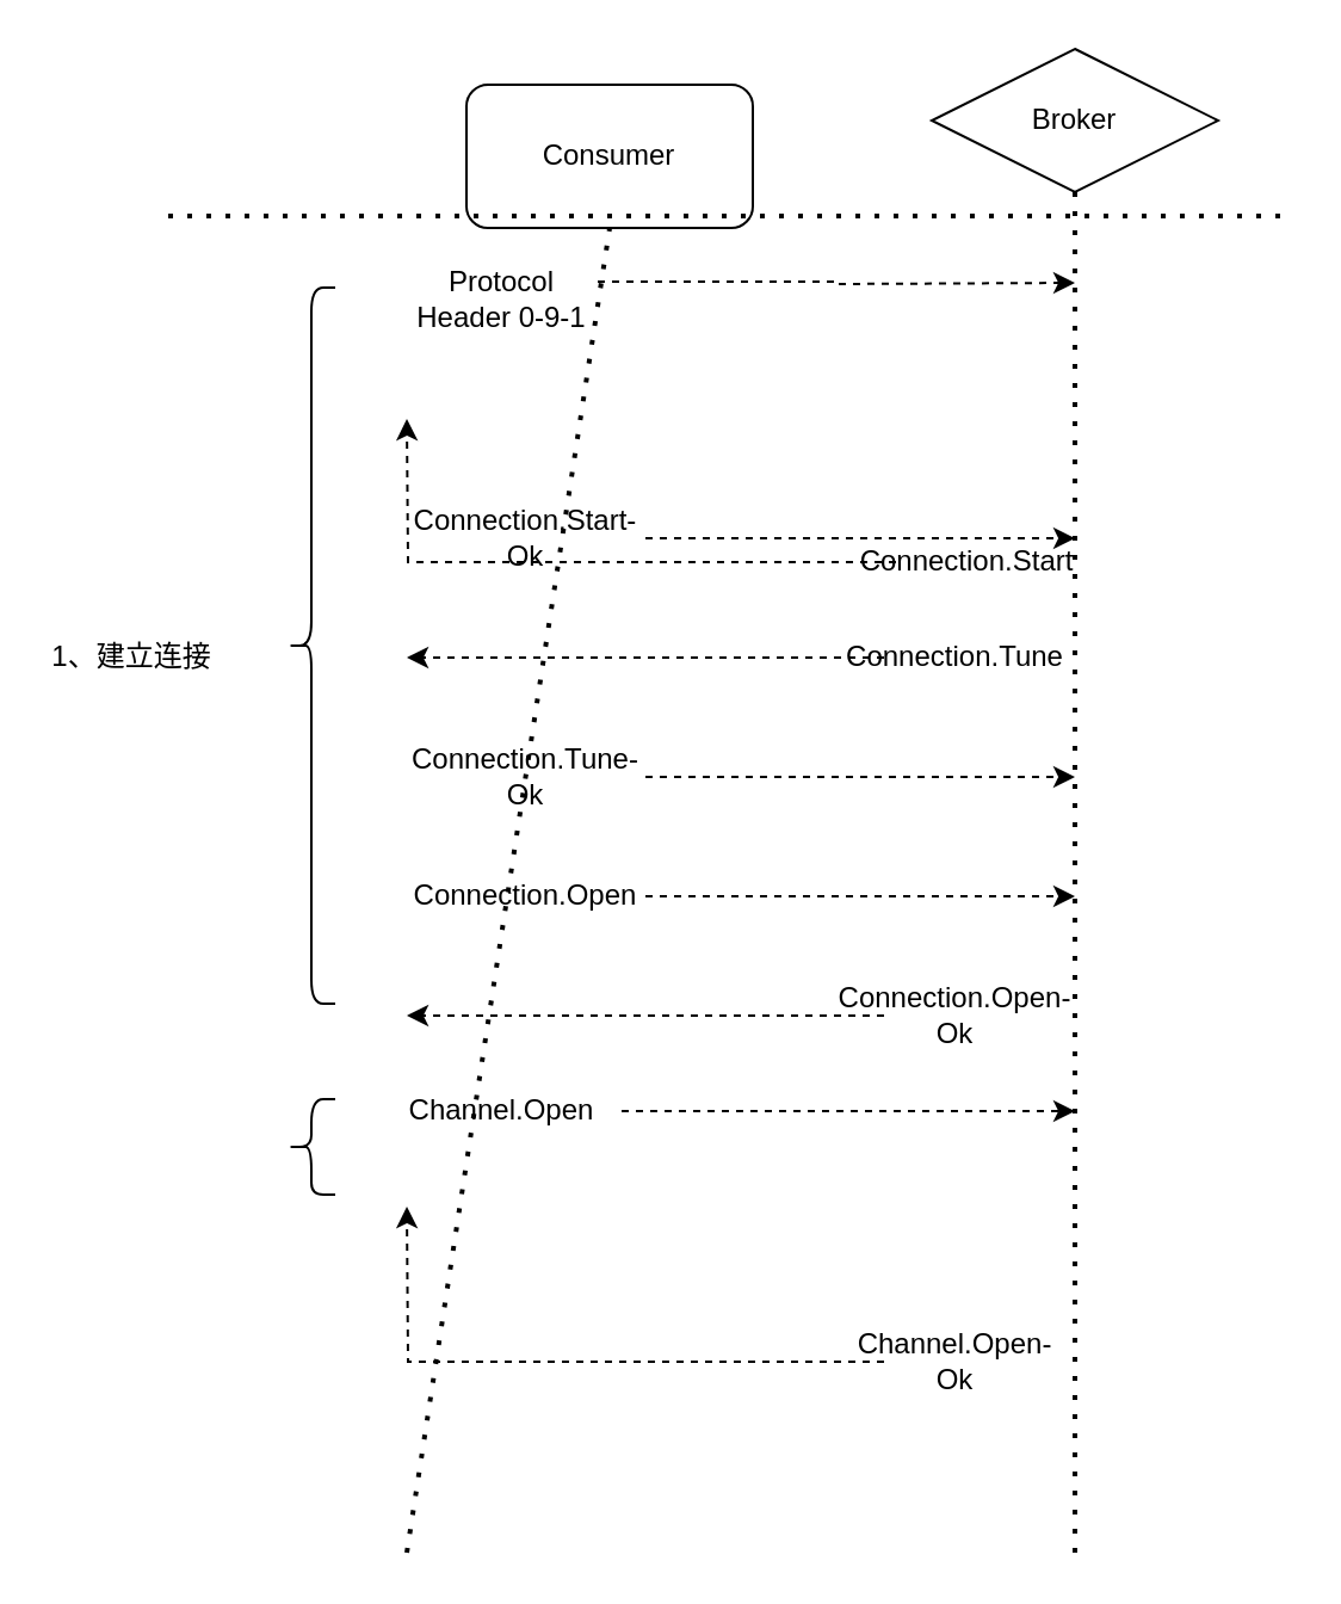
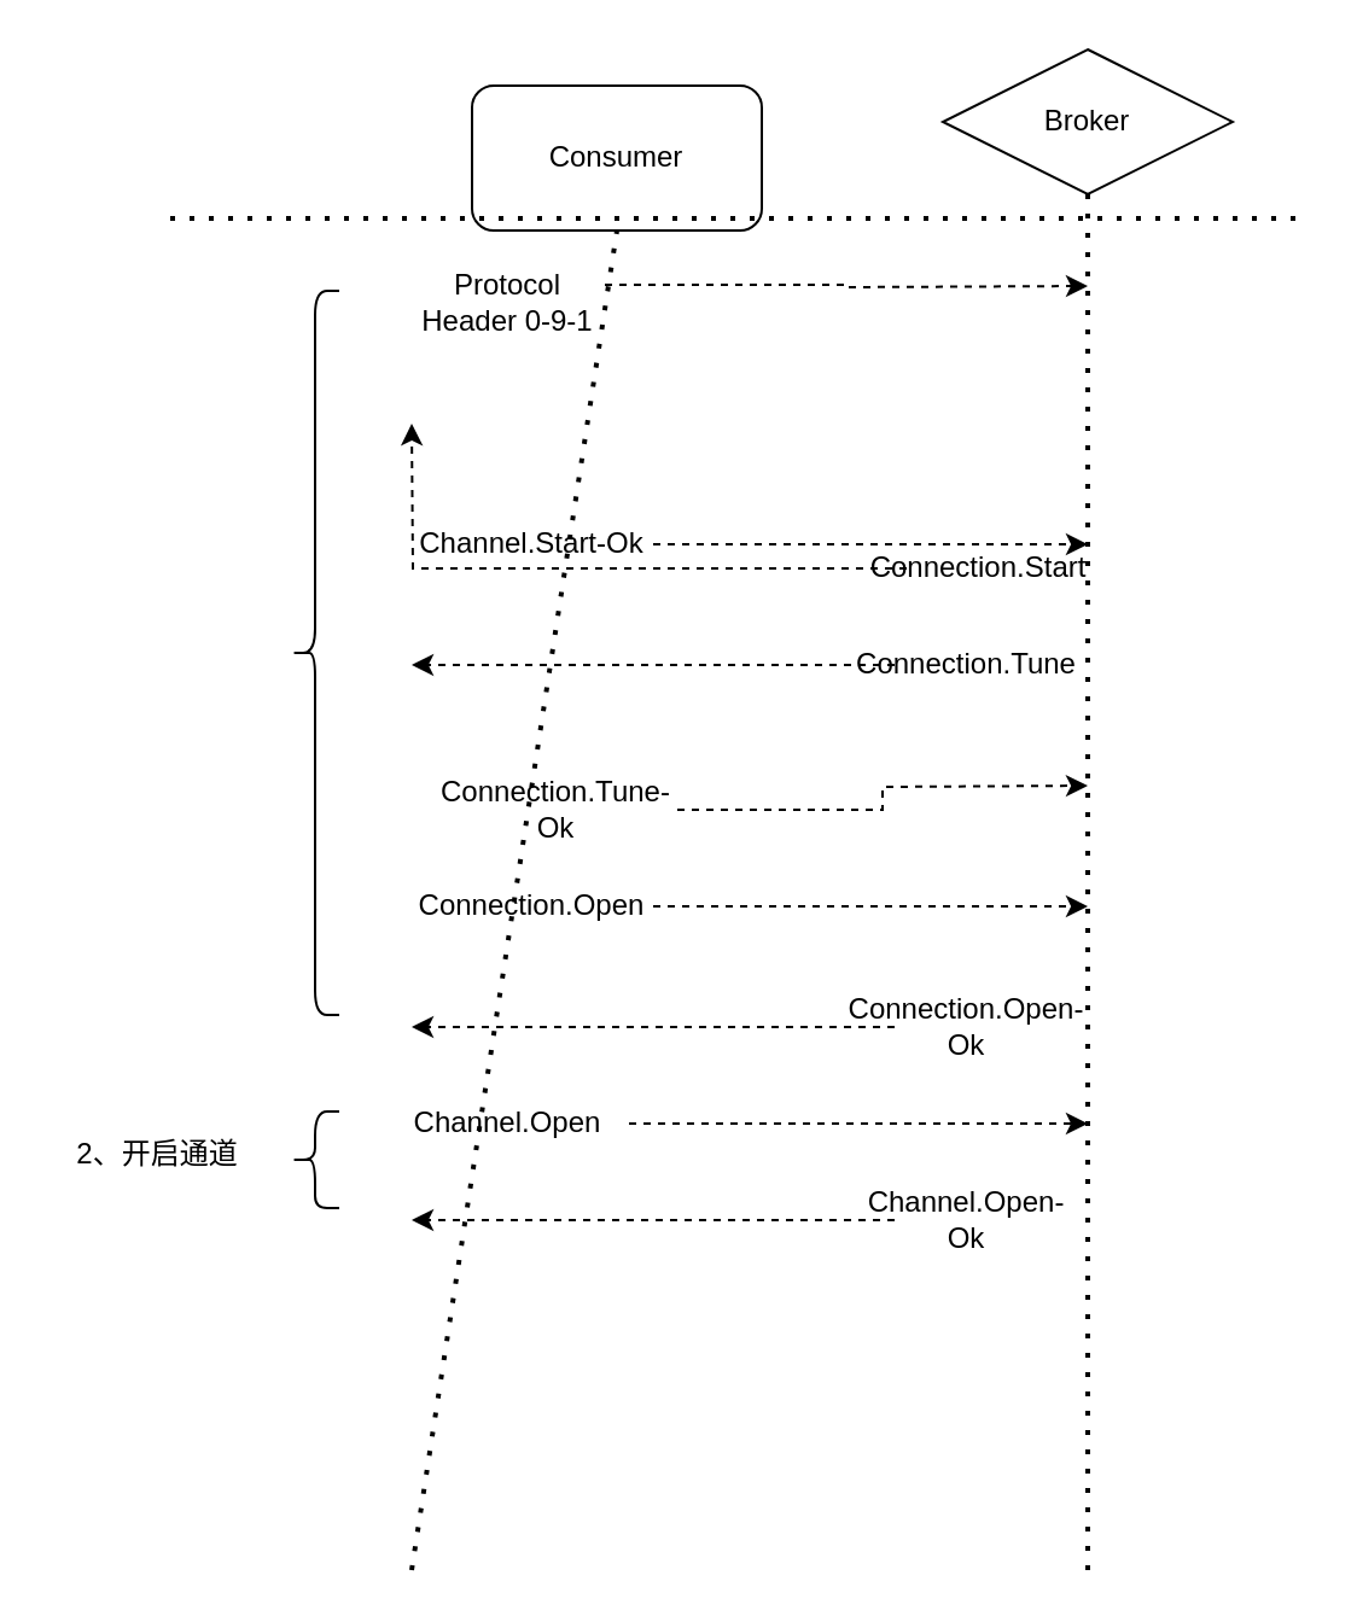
  <mxCell id="0" />
  <mxCell id="1" parent="0" />
  <mxCell id="2" value="Consumer" style="rounded=1;whiteSpace=wrap;html=1;" parent="1" vertex="1"><mxGeometry x="195" y="35" width="120" height="60" as="geometry" /></mxCell>
  <mxCell id="3" value="Broker" style="rhombus;whiteSpace=wrap;html=1;" parent="1" vertex="1"><mxGeometry x="390" y="20" width="120" height="60" as="geometry" /></mxCell>
  <mxCell id="4" value="" style="endArrow=none;dashed=1;html=1;dashPattern=1 3;strokeWidth=2;rounded=0;" parent="1" edge="1"><mxGeometry width="50" height="50" relative="1" as="geometry"><mxPoint x="70" y="90" as="sourcePoint" /><mxPoint x="540" y="90" as="targetPoint" /></mxGeometry></mxCell>
  <mxCell id="5" value="" style="endArrow=none;dashed=1;html=1;dashPattern=1 3;strokeWidth=2;rounded=0;entryX=0.5;entryY=1;entryDx=0;entryDy=0;" parent="1" target="2" edge="1"><mxGeometry width="50" height="50" relative="1" as="geometry"><mxPoint x="170" y="650" as="sourcePoint" /><mxPoint x="370" y="220" as="targetPoint" /></mxGeometry></mxCell>
  <mxCell id="6" value="" style="endArrow=none;dashed=1;html=1;dashPattern=1 3;strokeWidth=2;rounded=0;entryX=0.5;entryY=1;entryDx=0;entryDy=0;" parent="1" target="3" edge="1"><mxGeometry width="50" height="50" relative="1" as="geometry"><mxPoint x="450" y="650" as="sourcePoint" /><mxPoint x="500" y="80" as="targetPoint" /></mxGeometry></mxCell>
  <mxCell id="7" style="edgeStyle=orthogonalEdgeStyle;rounded=0;orthogonalLoop=1;jettySize=auto;html=1;exitX=1;exitY=0.25;exitDx=0;exitDy=0;dashed=1;" edge="1" parent="1" source="8"><mxGeometry relative="1" as="geometry"><mxPoint x="450" y="118" as="targetPoint" /></mxGeometry></mxCell>
  <mxCell id="8" value="Protocol Header 0-9-1" style="text;html=1;strokeColor=none;fillColor=none;align=center;verticalAlign=middle;whiteSpace=wrap;rounded=0;" vertex="1" parent="1"><mxGeometry x="170" y="110" width="80" height="30" as="geometry" /></mxCell>
  <mxCell id="9" style="edgeStyle=orthogonalEdgeStyle;rounded=0;orthogonalLoop=1;jettySize=auto;html=1;dashed=1;" edge="1" parent="1" source="10"><mxGeometry relative="1" as="geometry"><mxPoint x="170" y="175" as="targetPoint" /></mxGeometry></mxCell>
  <mxCell id="10" value="Connection.Start" style="text;html=1;strokeColor=none;fillColor=none;align=center;verticalAlign=middle;whiteSpace=wrap;rounded=0;" vertex="1" parent="1"><mxGeometry x="375" y="220" width="60" height="30" as="geometry" /></mxCell>
  <mxCell id="11" style="edgeStyle=orthogonalEdgeStyle;rounded=0;orthogonalLoop=1;jettySize=auto;html=1;exitX=1;exitY=0.5;exitDx=0;exitDy=0;dashed=1;" edge="1" parent="1" source="12"><mxGeometry relative="1" as="geometry"><mxPoint x="450" y="225" as="targetPoint" /></mxGeometry></mxCell>
- <mxCell id="12" value="Connection.Start-Ok" style="text;html=1;strokeColor=none;fillColor=none;align=center;verticalAlign=middle;whiteSpace=wrap;rounded=0;" vertex="1" parent="1"><mxGeometry x="170" y="210" width="100" height="30" as="geometry" /></mxCell>
+ <mxCell id="12" value="Channel.Start-Ok" style="text;html=1;strokeColor=none;fillColor=none;align=center;verticalAlign=middle;whiteSpace=wrap;rounded=0;" vertex="1" parent="1"><mxGeometry x="170" y="210" width="100" height="30" as="geometry" /></mxCell>
  <mxCell id="13" style="edgeStyle=orthogonalEdgeStyle;rounded=0;orthogonalLoop=1;jettySize=auto;html=1;dashed=1;" edge="1" parent="1" source="14"><mxGeometry relative="1" as="geometry"><mxPoint x="170" y="275" as="targetPoint" /></mxGeometry></mxCell>
  <mxCell id="14" value="Connection.Tune" style="text;html=1;strokeColor=none;fillColor=none;align=center;verticalAlign=middle;whiteSpace=wrap;rounded=0;" vertex="1" parent="1"><mxGeometry x="370" y="260" width="60" height="30" as="geometry" /></mxCell>
  <mxCell id="15" style="edgeStyle=orthogonalEdgeStyle;rounded=0;orthogonalLoop=1;jettySize=auto;html=1;exitX=1;exitY=0.5;exitDx=0;exitDy=0;dashed=1;" edge="1" parent="1" source="16"><mxGeometry relative="1" as="geometry"><mxPoint x="450" y="325" as="targetPoint" /></mxGeometry></mxCell>
- <mxCell id="16" value="Connection.Tune-Ok" style="text;html=1;strokeColor=none;fillColor=none;align=center;verticalAlign=middle;whiteSpace=wrap;rounded=0;" vertex="1" parent="1"><mxGeometry x="170" y="310" width="100" height="30" as="geometry" /></mxCell>
+ <mxCell id="16" value="Connection.Tune-Ok" style="text;html=1;strokeColor=none;fillColor=none;align=center;verticalAlign=middle;whiteSpace=wrap;rounded=0;" vertex="1" parent="1"><mxGeometry x="180" y="320" width="100" height="30" as="geometry" /></mxCell>
  <mxCell id="17" style="edgeStyle=orthogonalEdgeStyle;rounded=0;orthogonalLoop=1;jettySize=auto;html=1;exitX=1;exitY=0.5;exitDx=0;exitDy=0;dashed=1;" edge="1" parent="1" source="18"><mxGeometry relative="1" as="geometry"><mxPoint x="450" y="375" as="targetPoint" /></mxGeometry></mxCell>
  <mxCell id="18" value="Connection.Open" style="text;html=1;strokeColor=none;fillColor=none;align=center;verticalAlign=middle;whiteSpace=wrap;rounded=0;" vertex="1" parent="1"><mxGeometry x="170" y="360" width="100" height="30" as="geometry" /></mxCell>
  <mxCell id="19" style="edgeStyle=orthogonalEdgeStyle;rounded=0;orthogonalLoop=1;jettySize=auto;html=1;dashed=1;" edge="1" parent="1" source="20"><mxGeometry relative="1" as="geometry"><mxPoint x="170" y="425" as="targetPoint" /></mxGeometry></mxCell>
  <mxCell id="20" value="Connection.Open-Ok" style="text;html=1;strokeColor=none;fillColor=none;align=center;verticalAlign=middle;whiteSpace=wrap;rounded=0;" vertex="1" parent="1"><mxGeometry x="370" y="410" width="60" height="30" as="geometry" /></mxCell>
  <mxCell id="21" style="edgeStyle=orthogonalEdgeStyle;rounded=0;orthogonalLoop=1;jettySize=auto;html=1;exitX=1;exitY=0.5;exitDx=0;exitDy=0;dashed=1;" edge="1" parent="1" source="22"><mxGeometry relative="1" as="geometry"><mxPoint x="450" y="465" as="targetPoint" /></mxGeometry></mxCell>
  <mxCell id="22" value="Channel.Open" style="text;html=1;strokeColor=none;fillColor=none;align=center;verticalAlign=middle;whiteSpace=wrap;rounded=0;" vertex="1" parent="1"><mxGeometry x="160" y="450" width="100" height="30" as="geometry" /></mxCell>
  <mxCell id="23" style="edgeStyle=orthogonalEdgeStyle;rounded=0;orthogonalLoop=1;jettySize=auto;html=1;dashed=1;" edge="1" parent="1" source="24"><mxGeometry relative="1" as="geometry"><mxPoint x="170" y="505" as="targetPoint" /></mxGeometry></mxCell>
- <mxCell id="24" value="Channel.Open-Ok" style="text;html=1;strokeColor=none;fillColor=none;align=center;verticalAlign=middle;whiteSpace=wrap;rounded=0;" vertex="1" parent="1"><mxGeometry x="370" y="555" width="60" height="30" as="geometry" /></mxCell>
+ <mxCell id="24" value="Channel.Open-Ok" style="text;html=1;strokeColor=none;fillColor=none;align=center;verticalAlign=middle;whiteSpace=wrap;rounded=0;" vertex="1" parent="1"><mxGeometry x="370" y="490" width="60" height="30" as="geometry" /></mxCell>
  <mxCell id="25" value="" style="shape=curlyBracket;whiteSpace=wrap;html=1;rounded=1;" vertex="1" parent="1"><mxGeometry x="120" y="120" width="20" height="300" as="geometry" /></mxCell>
- <mxCell id="26" value="1、建立连接" style="text;html=1;strokeColor=none;fillColor=none;align=center;verticalAlign=middle;whiteSpace=wrap;rounded=0;" vertex="1" parent="1"><mxGeometry x="20" y="260" width="70" height="30" as="geometry" /></mxCell>
  <mxCell id="27" value="" style="shape=curlyBracket;whiteSpace=wrap;html=1;rounded=1;" vertex="1" parent="1"><mxGeometry x="120" y="460" width="20" height="40" as="geometry" /></mxCell>
+ <mxCell id="28" value="2、开启通道" style="text;html=1;strokeColor=none;fillColor=none;align=center;verticalAlign=middle;whiteSpace=wrap;rounded=0;" vertex="1" parent="1"><mxGeometry x="30" y="465" width="70" height="25" as="geometry" /></mxCell>
